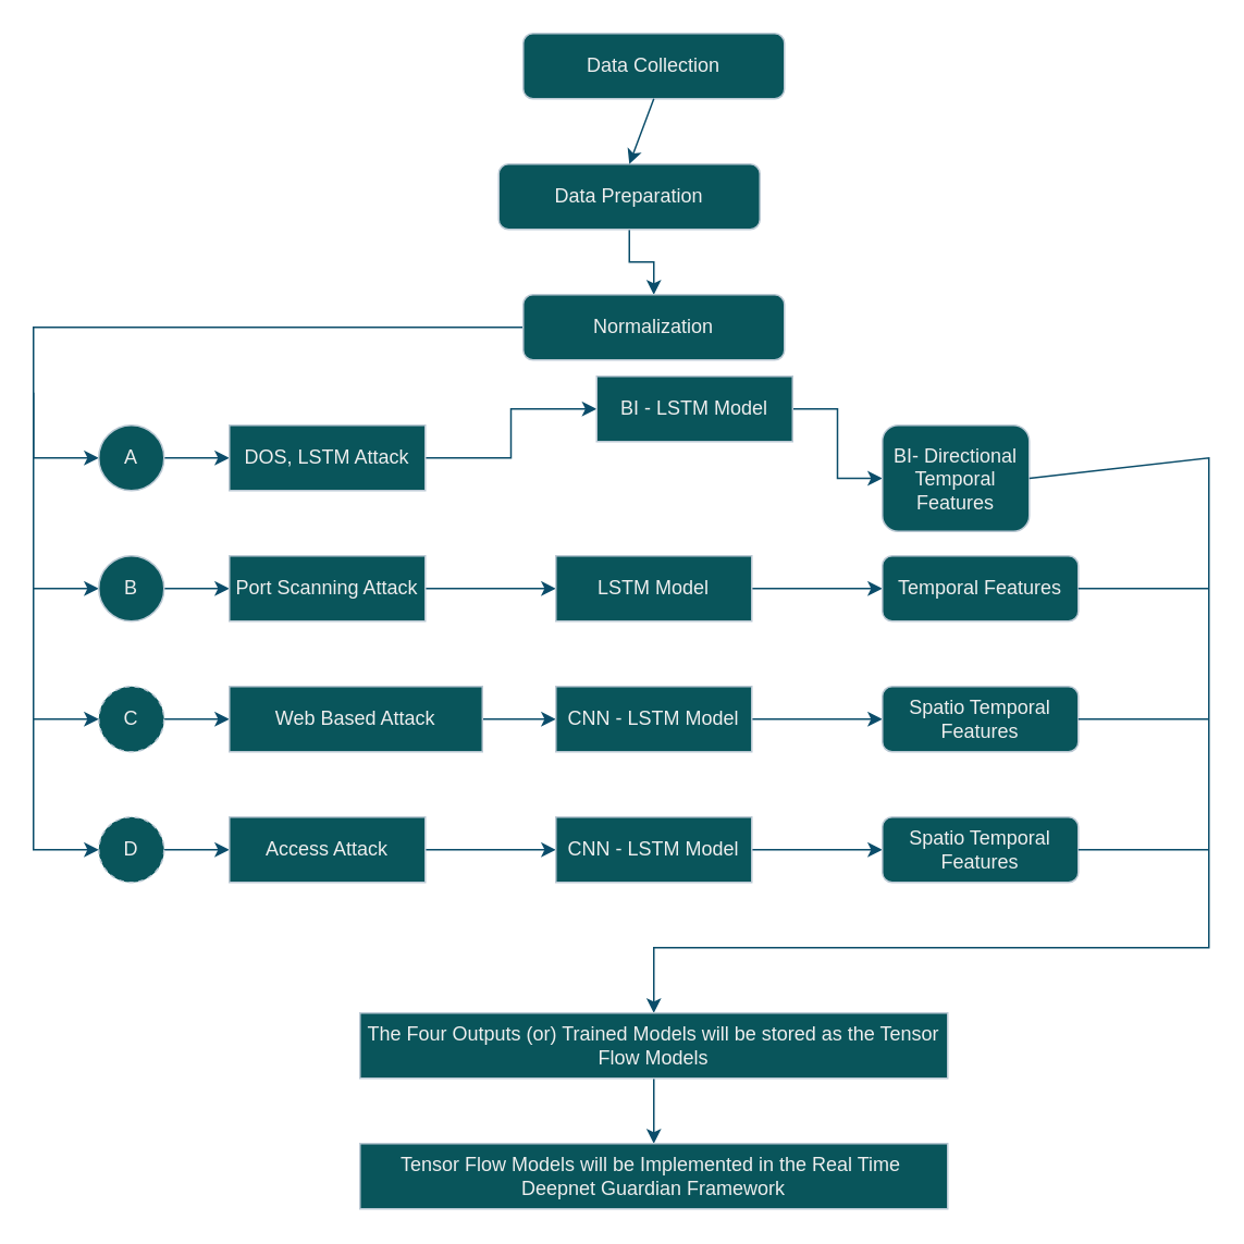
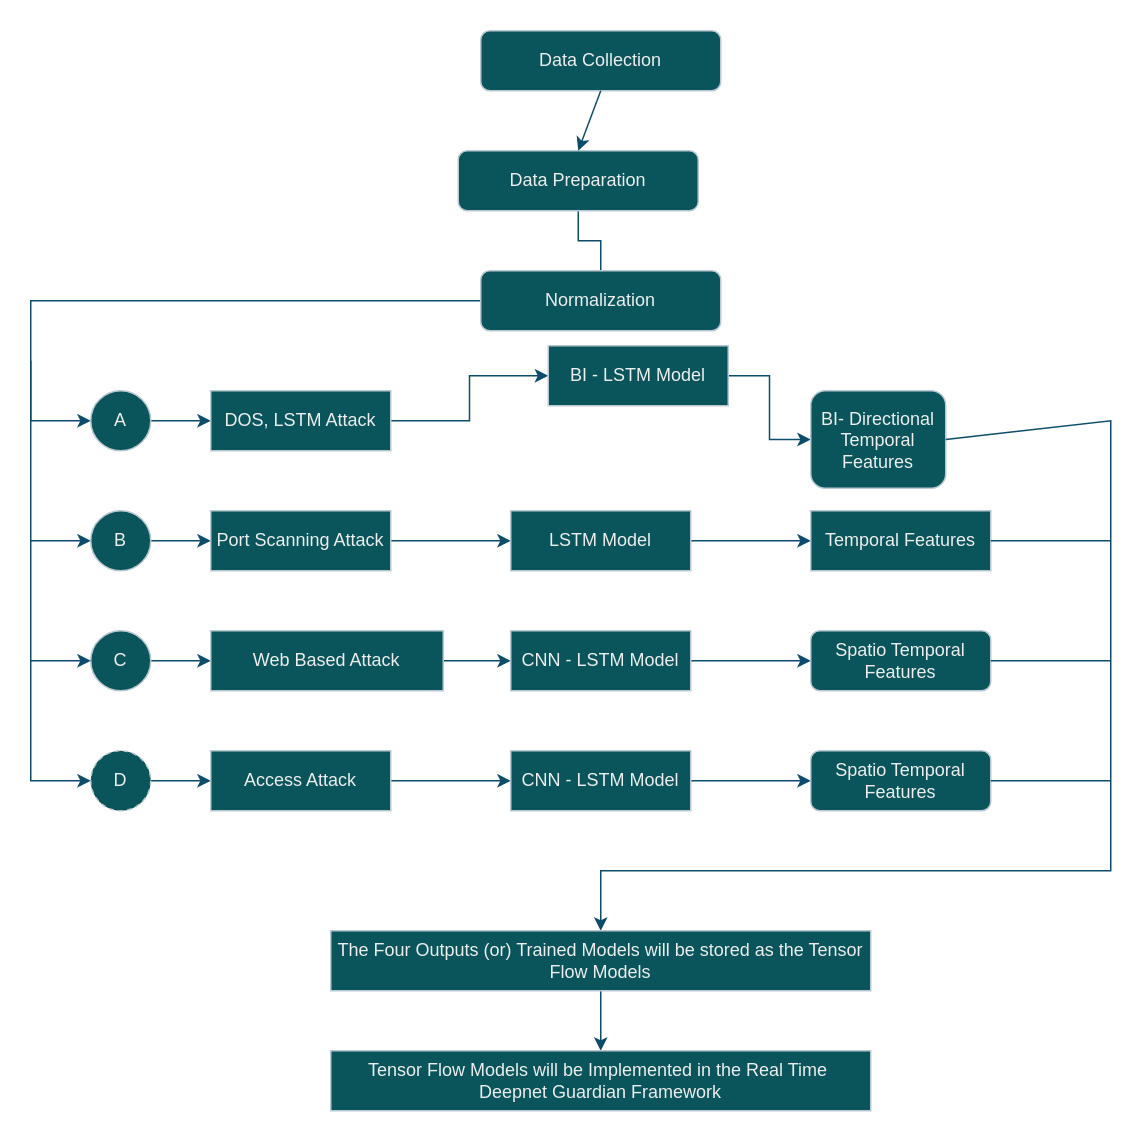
  <mxCell id="0" />
  <mxCell id="1" parent="0" />
  <mxCell id="2" value="Data Collection" style="rounded=1;whiteSpace=wrap;html=1;fontSize=12;glass=0;strokeWidth=1;shadow=0;labelBackgroundColor=none;fillColor=#09555B;strokeColor=#BAC8D3;fontColor=#EEEEEE;" parent="1" vertex="1"><mxGeometry x="320" y="20" width="160" height="40" as="geometry" /></mxCell>
- <mxCell id="3" value="" style="edgeStyle=orthogonalEdgeStyle;rounded=0;orthogonalLoop=1;jettySize=auto;html=1;labelBackgroundColor=none;strokeColor=#0B4D6A;fontColor=default;" edge="1" parent="1" source="4" target="6"><mxGeometry relative="1" as="geometry" /></mxCell>
+ <mxCell id="3" value="" style="edgeStyle=orthogonalEdgeStyle;rounded=0;orthogonalLoop=1;jettySize=auto;html=1;labelBackgroundColor=none;strokeColor=#0B4D6A;fontColor=default;endArrow=none;" edge="1" parent="1" source="4" target="6"><mxGeometry relative="1" as="geometry" /></mxCell>
  <mxCell id="4" value="Data Preparation" style="rounded=1;whiteSpace=wrap;html=1;labelBackgroundColor=none;fillColor=#09555B;strokeColor=#BAC8D3;fontColor=#EEEEEE;" vertex="1" parent="1"><mxGeometry x="305" y="100" width="160" height="40" as="geometry" /></mxCell>
  <mxCell id="5" value="" style="edgeStyle=orthogonalEdgeStyle;rounded=0;orthogonalLoop=1;jettySize=auto;html=1;entryX=0;entryY=0.5;entryDx=0;entryDy=0;labelBackgroundColor=none;strokeColor=#0B4D6A;fontColor=default;" edge="1" parent="1" source="6" target="8"><mxGeometry relative="1" as="geometry"><mxPoint x="60" y="320" as="targetPoint" /><Array as="points"><mxPoint x="20" y="200" /><mxPoint x="20" y="280" /></Array></mxGeometry></mxCell>
  <mxCell id="6" value="Normalization" style="rounded=1;whiteSpace=wrap;html=1;labelBackgroundColor=none;fillColor=#09555B;strokeColor=#BAC8D3;fontColor=#EEEEEE;" vertex="1" parent="1"><mxGeometry x="320" y="180" width="160" height="40" as="geometry" /></mxCell>
  <mxCell id="7" value="" style="edgeStyle=orthogonalEdgeStyle;rounded=0;orthogonalLoop=1;jettySize=auto;html=1;labelBackgroundColor=none;strokeColor=#0B4D6A;fontColor=default;" edge="1" parent="1" source="8" target="19"><mxGeometry relative="1" as="geometry" /></mxCell>
  <mxCell id="8" value="A" style="ellipse;whiteSpace=wrap;html=1;aspect=fixed;labelBackgroundColor=none;fillColor=#09555B;strokeColor=#BAC8D3;fontColor=#EEEEEE;" vertex="1" parent="1"><mxGeometry x="60" y="260" width="40" height="40" as="geometry" /></mxCell>
  <mxCell id="9" value="" style="endArrow=classic;html=1;rounded=0;labelBackgroundColor=none;strokeColor=#0B4D6A;fontColor=default;" edge="1" parent="1"><mxGeometry width="50" height="50" relative="1" as="geometry"><mxPoint x="20" y="240" as="sourcePoint" /><mxPoint x="60" y="360" as="targetPoint" /><Array as="points"><mxPoint x="20" y="360" /></Array></mxGeometry></mxCell>
  <mxCell id="10" value="" style="edgeStyle=orthogonalEdgeStyle;rounded=0;orthogonalLoop=1;jettySize=auto;html=1;labelBackgroundColor=none;strokeColor=#0B4D6A;fontColor=default;" edge="1" parent="1" source="11" target="21"><mxGeometry relative="1" as="geometry" /></mxCell>
  <mxCell id="11" value="B" style="ellipse;whiteSpace=wrap;html=1;aspect=fixed;labelBackgroundColor=none;fillColor=#09555B;strokeColor=#BAC8D3;fontColor=#EEEEEE;" vertex="1" parent="1"><mxGeometry x="60" y="340" width="40" height="40" as="geometry" /></mxCell>
  <mxCell id="12" value="" style="edgeStyle=orthogonalEdgeStyle;rounded=0;orthogonalLoop=1;jettySize=auto;html=1;labelBackgroundColor=none;strokeColor=#0B4D6A;fontColor=default;" edge="1" parent="1" source="13" target="23"><mxGeometry relative="1" as="geometry" /></mxCell>
- <mxCell id="13" value="C" style="ellipse;whiteSpace=wrap;html=1;aspect=fixed;labelBackgroundColor=none;fillColor=#09555B;strokeColor=#BAC8D3;fontColor=#EEEEEE;dashed=1;" vertex="1" parent="1"><mxGeometry x="60" y="420" width="40" height="40" as="geometry" /></mxCell>
+ <mxCell id="13" value="C" style="ellipse;whiteSpace=wrap;html=1;aspect=fixed;labelBackgroundColor=none;fillColor=#09555B;strokeColor=#BAC8D3;fontColor=#EEEEEE;" vertex="1" parent="1"><mxGeometry x="60" y="420" width="40" height="40" as="geometry" /></mxCell>
  <mxCell id="14" value="" style="endArrow=classic;html=1;rounded=0;entryX=0;entryY=0.5;entryDx=0;entryDy=0;labelBackgroundColor=none;strokeColor=#0B4D6A;fontColor=default;" edge="1" parent="1" target="13"><mxGeometry width="50" height="50" relative="1" as="geometry"><mxPoint x="20" y="360" as="sourcePoint" /><mxPoint x="30" y="410" as="targetPoint" /><Array as="points"><mxPoint x="20" y="440" /></Array></mxGeometry></mxCell>
  <mxCell id="15" value="" style="edgeStyle=orthogonalEdgeStyle;rounded=0;orthogonalLoop=1;jettySize=auto;html=1;labelBackgroundColor=none;strokeColor=#0B4D6A;fontColor=default;" edge="1" parent="1" source="16" target="25"><mxGeometry relative="1" as="geometry" /></mxCell>
  <mxCell id="16" value="D" style="ellipse;whiteSpace=wrap;html=1;aspect=fixed;labelBackgroundColor=none;fillColor=#09555B;strokeColor=#BAC8D3;fontColor=#EEEEEE;dashed=1;" vertex="1" parent="1"><mxGeometry x="60" y="500" width="40" height="40" as="geometry" /></mxCell>
  <mxCell id="17" value="" style="endArrow=classic;html=1;rounded=0;entryX=0;entryY=0.5;entryDx=0;entryDy=0;labelBackgroundColor=none;strokeColor=#0B4D6A;fontColor=default;" edge="1" parent="1" target="16"><mxGeometry width="50" height="50" relative="1" as="geometry"><mxPoint x="20" y="440" as="sourcePoint" /><mxPoint x="30" y="480" as="targetPoint" /><Array as="points"><mxPoint x="20" y="520" /></Array></mxGeometry></mxCell>
  <mxCell id="18" value="" style="edgeStyle=orthogonalEdgeStyle;rounded=0;orthogonalLoop=1;jettySize=auto;html=1;labelBackgroundColor=none;strokeColor=#0B4D6A;fontColor=default;" edge="1" parent="1" source="19" target="28"><mxGeometry relative="1" as="geometry" /></mxCell>
  <mxCell id="19" value="DOS, LSTM Attack" style="whiteSpace=wrap;html=1;labelBackgroundColor=none;fillColor=#09555B;strokeColor=#BAC8D3;fontColor=#EEEEEE;" vertex="1" parent="1"><mxGeometry x="140" y="260" width="120" height="40" as="geometry" /></mxCell>
  <mxCell id="20" value="" style="edgeStyle=orthogonalEdgeStyle;rounded=0;orthogonalLoop=1;jettySize=auto;html=1;labelBackgroundColor=none;strokeColor=#0B4D6A;fontColor=default;" edge="1" parent="1" source="21" target="30"><mxGeometry relative="1" as="geometry" /></mxCell>
  <mxCell id="21" value="Port Scanning Attack" style="whiteSpace=wrap;html=1;labelBackgroundColor=none;fillColor=#09555B;strokeColor=#BAC8D3;fontColor=#EEEEEE;" vertex="1" parent="1"><mxGeometry x="140" y="340" width="120" height="40" as="geometry" /></mxCell>
  <mxCell id="22" value="" style="edgeStyle=orthogonalEdgeStyle;rounded=0;orthogonalLoop=1;jettySize=auto;html=1;labelBackgroundColor=none;strokeColor=#0B4D6A;fontColor=default;" edge="1" parent="1" source="23" target="32"><mxGeometry relative="1" as="geometry" /></mxCell>
  <mxCell id="23" value="Web Based Attack" style="whiteSpace=wrap;html=1;labelBackgroundColor=none;fillColor=#09555B;strokeColor=#BAC8D3;fontColor=#EEEEEE;" vertex="1" parent="1"><mxGeometry x="140" y="420" width="155" height="40" as="geometry" /></mxCell>
  <mxCell id="24" value="" style="edgeStyle=orthogonalEdgeStyle;rounded=0;orthogonalLoop=1;jettySize=auto;html=1;labelBackgroundColor=none;strokeColor=#0B4D6A;fontColor=default;" edge="1" parent="1" source="25" target="34"><mxGeometry relative="1" as="geometry" /></mxCell>
  <mxCell id="25" value="Access Attack" style="whiteSpace=wrap;html=1;labelBackgroundColor=none;fillColor=#09555B;strokeColor=#BAC8D3;fontColor=#EEEEEE;" vertex="1" parent="1"><mxGeometry x="140" y="500" width="120" height="40" as="geometry" /></mxCell>
  <mxCell id="26" value="" style="endArrow=classic;html=1;rounded=0;exitX=0.5;exitY=1;exitDx=0;exitDy=0;entryX=0.5;entryY=0;entryDx=0;entryDy=0;labelBackgroundColor=none;strokeColor=#0B4D6A;fontColor=default;" edge="1" parent="1" source="2" target="4"><mxGeometry width="50" height="50" relative="1" as="geometry"><mxPoint x="440" y="100" as="sourcePoint" /><mxPoint x="490" y="50" as="targetPoint" /></mxGeometry></mxCell>
  <mxCell id="27" value="" style="edgeStyle=orthogonalEdgeStyle;rounded=0;orthogonalLoop=1;jettySize=auto;html=1;labelBackgroundColor=none;strokeColor=#0B4D6A;fontColor=default;" edge="1" parent="1" source="28" target="35"><mxGeometry relative="1" as="geometry" /></mxCell>
  <mxCell id="28" value="BI - LSTM Model" style="whiteSpace=wrap;html=1;labelBackgroundColor=none;fillColor=#09555B;strokeColor=#BAC8D3;fontColor=#EEEEEE;" vertex="1" parent="1"><mxGeometry x="365" y="230" width="120" height="40" as="geometry" /></mxCell>
  <mxCell id="29" value="" style="edgeStyle=orthogonalEdgeStyle;rounded=0;orthogonalLoop=1;jettySize=auto;html=1;labelBackgroundColor=none;strokeColor=#0B4D6A;fontColor=default;" edge="1" parent="1" source="30" target="36"><mxGeometry relative="1" as="geometry" /></mxCell>
  <mxCell id="30" value="LSTM Model" style="whiteSpace=wrap;html=1;labelBackgroundColor=none;fillColor=#09555B;strokeColor=#BAC8D3;fontColor=#EEEEEE;" vertex="1" parent="1"><mxGeometry x="340" y="340" width="120" height="40" as="geometry" /></mxCell>
  <mxCell id="31" value="" style="edgeStyle=orthogonalEdgeStyle;rounded=0;orthogonalLoop=1;jettySize=auto;html=1;labelBackgroundColor=none;strokeColor=#0B4D6A;fontColor=default;" edge="1" parent="1" source="32" target="37"><mxGeometry relative="1" as="geometry" /></mxCell>
  <mxCell id="32" value="CNN - LSTM Model" style="whiteSpace=wrap;html=1;labelBackgroundColor=none;fillColor=#09555B;strokeColor=#BAC8D3;fontColor=#EEEEEE;" vertex="1" parent="1"><mxGeometry x="340" y="420" width="120" height="40" as="geometry" /></mxCell>
  <mxCell id="33" value="" style="edgeStyle=orthogonalEdgeStyle;rounded=0;orthogonalLoop=1;jettySize=auto;html=1;labelBackgroundColor=none;strokeColor=#0B4D6A;fontColor=default;" edge="1" parent="1" source="34" target="38"><mxGeometry relative="1" as="geometry" /></mxCell>
  <mxCell id="34" value="CNN - LSTM Model" style="whiteSpace=wrap;html=1;labelBackgroundColor=none;fillColor=#09555B;strokeColor=#BAC8D3;fontColor=#EEEEEE;" vertex="1" parent="1"><mxGeometry x="340" y="500" width="120" height="40" as="geometry" /></mxCell>
  <mxCell id="35" value="BI- Directional&lt;div&gt;Temporal Features&lt;/div&gt;" style="rounded=1;whiteSpace=wrap;html=1;labelBackgroundColor=none;fillColor=#09555B;strokeColor=#BAC8D3;fontColor=#EEEEEE;" vertex="1" parent="1"><mxGeometry x="540" y="260" width="90" height="65" as="geometry" /></mxCell>
- <mxCell id="36" value="Temporal Features" style="rounded=1;whiteSpace=wrap;html=1;labelBackgroundColor=none;fillColor=#09555B;strokeColor=#BAC8D3;fontColor=#EEEEEE;" vertex="1" parent="1"><mxGeometry x="540" y="340" width="120" height="40" as="geometry" /></mxCell>
+ <mxCell id="36" value="Temporal Features" style="whiteSpace=wrap;html=1;labelBackgroundColor=none;fillColor=#09555B;strokeColor=#BAC8D3;fontColor=#EEEEEE;rounded=0;" vertex="1" parent="1"><mxGeometry x="540" y="340" width="120" height="40" as="geometry" /></mxCell>
  <mxCell id="37" value="Spatio Temporal&lt;div&gt;Features&lt;/div&gt;" style="rounded=1;whiteSpace=wrap;html=1;labelBackgroundColor=none;fillColor=#09555B;strokeColor=#BAC8D3;fontColor=#EEEEEE;" vertex="1" parent="1"><mxGeometry x="540" y="420" width="120" height="40" as="geometry" /></mxCell>
  <mxCell id="38" value="Spatio Temporal Features" style="rounded=1;whiteSpace=wrap;html=1;labelBackgroundColor=none;fillColor=#09555B;strokeColor=#BAC8D3;fontColor=#EEEEEE;" vertex="1" parent="1"><mxGeometry x="540" y="500" width="120" height="40" as="geometry" /></mxCell>
  <mxCell id="39" value="" style="endArrow=classic;html=1;rounded=0;exitX=1;exitY=0.5;exitDx=0;exitDy=0;labelBackgroundColor=none;strokeColor=#0B4D6A;fontColor=default;" edge="1" parent="1" source="35"><mxGeometry width="50" height="50" relative="1" as="geometry"><mxPoint x="660" y="240" as="sourcePoint" /><mxPoint x="400" y="620" as="targetPoint" /><Array as="points"><mxPoint x="740" y="280" /><mxPoint x="740" y="580" /><mxPoint x="400" y="580" /></Array></mxGeometry></mxCell>
  <mxCell id="40" value="" style="endArrow=none;html=1;rounded=0;exitX=1;exitY=0.5;exitDx=0;exitDy=0;labelBackgroundColor=none;strokeColor=#0B4D6A;fontColor=default;" edge="1" parent="1" source="36"><mxGeometry width="50" height="50" relative="1" as="geometry"><mxPoint x="730" y="390" as="sourcePoint" /><mxPoint x="740" y="360" as="targetPoint" /></mxGeometry></mxCell>
  <mxCell id="41" value="" style="endArrow=none;html=1;rounded=0;exitX=1;exitY=0.5;exitDx=0;exitDy=0;labelBackgroundColor=none;strokeColor=#0B4D6A;fontColor=default;" edge="1" parent="1" source="37"><mxGeometry width="50" height="50" relative="1" as="geometry"><mxPoint x="670" y="440" as="sourcePoint" /><mxPoint x="740" y="440" as="targetPoint" /></mxGeometry></mxCell>
  <mxCell id="42" value="" style="endArrow=none;html=1;rounded=0;exitX=1;exitY=0.5;exitDx=0;exitDy=0;labelBackgroundColor=none;strokeColor=#0B4D6A;fontColor=default;" edge="1" parent="1" source="38"><mxGeometry width="50" height="50" relative="1" as="geometry"><mxPoint x="670" y="560" as="sourcePoint" /><mxPoint x="740" y="520" as="targetPoint" /></mxGeometry></mxCell>
  <mxCell id="43" value="" style="edgeStyle=orthogonalEdgeStyle;rounded=0;orthogonalLoop=1;jettySize=auto;html=1;labelBackgroundColor=none;strokeColor=#0B4D6A;fontColor=default;" edge="1" parent="1" source="44" target="45"><mxGeometry relative="1" as="geometry" /></mxCell>
  <mxCell id="44" value="The Four Outputs (or) Trained Models will be stored as the Tensor Flow Models" style="rounded=0;whiteSpace=wrap;html=1;labelBackgroundColor=none;fillColor=#09555B;strokeColor=#BAC8D3;fontColor=#EEEEEE;" vertex="1" parent="1"><mxGeometry x="220" y="620" width="360" height="40" as="geometry" /></mxCell>
  <mxCell id="45" value="Tensor Flow Models will be Implemented in the Real Time&amp;nbsp;&lt;div&gt;Deepnet Guardian Framework&lt;/div&gt;" style="rounded=0;whiteSpace=wrap;html=1;labelBackgroundColor=none;fillColor=#09555B;strokeColor=#BAC8D3;fontColor=#EEEEEE;" vertex="1" parent="1"><mxGeometry x="220" y="700" width="360" height="40" as="geometry" /></mxCell>
